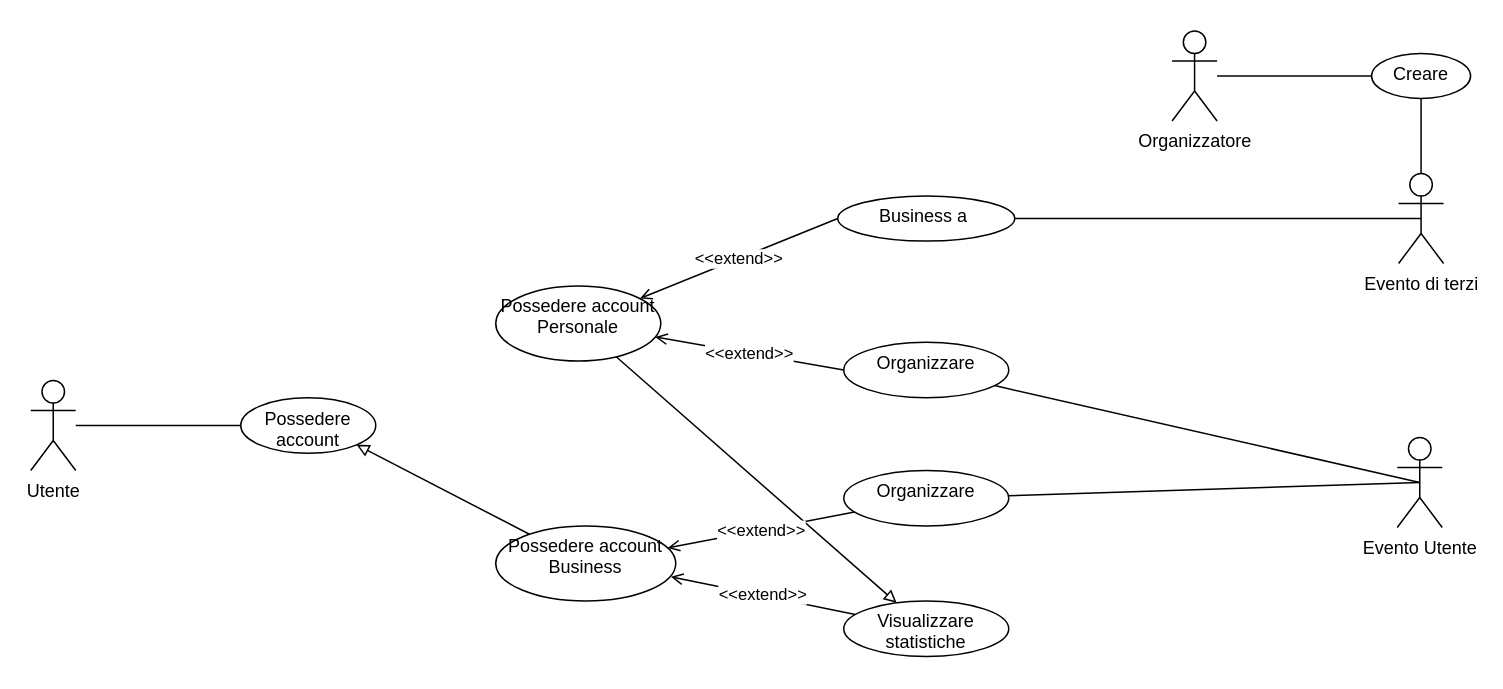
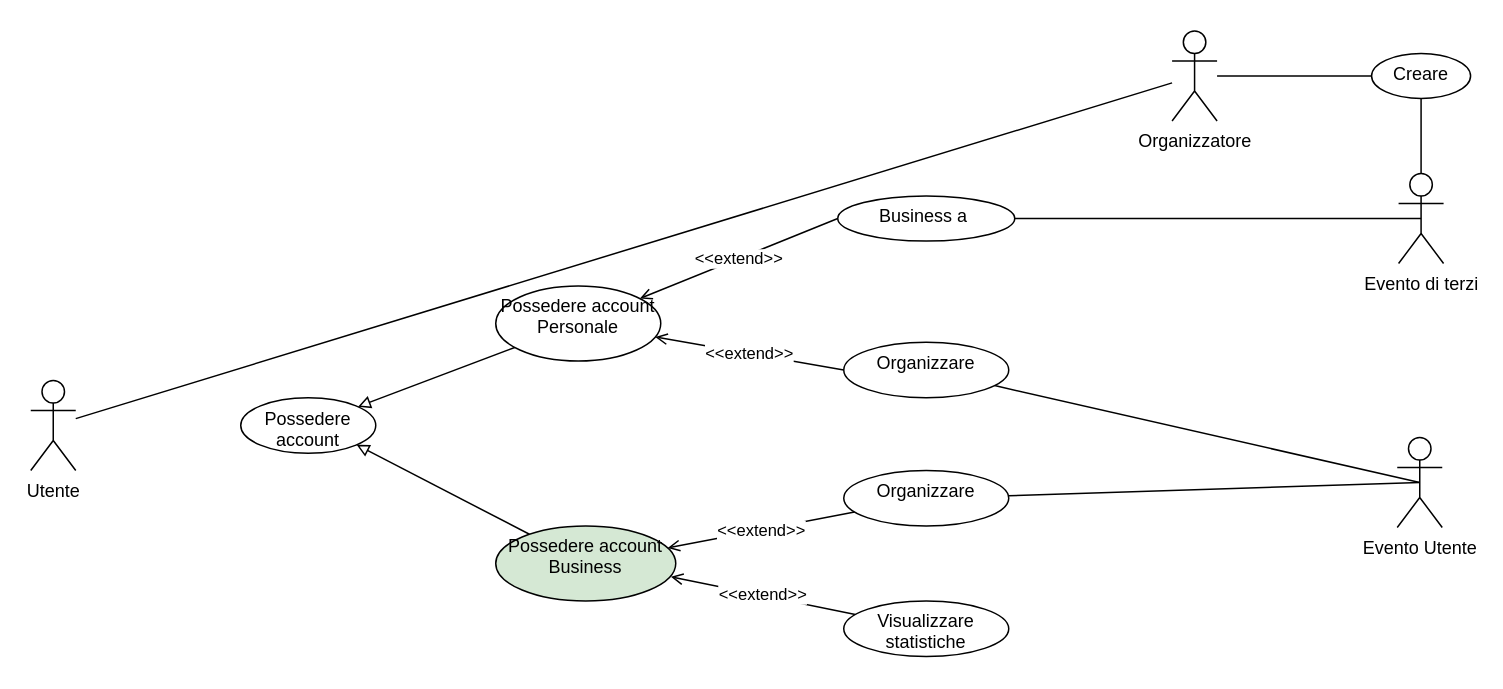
  <mxCell id="0" />
  <mxCell id="1" parent="0" />
- <mxCell id="2" value="" style="rounded=0;orthogonalLoop=1;jettySize=auto;html=1;endArrow=none;endFill=0;" parent="1" source="3" target="4" edge="1"><mxGeometry relative="1" as="geometry" /></mxCell>
+ <mxCell id="2" value="" style="rounded=0;orthogonalLoop=1;jettySize=auto;html=1;endArrow=none;endFill=0;" parent="1" source="3" target="22" edge="1"><mxGeometry relative="1" as="geometry" /></mxCell>
  <mxCell id="3" value="Utente" style="shape=umlActor;verticalLabelPosition=bottom;verticalAlign=top;html=1;" parent="1" vertex="1"><mxGeometry x="20" y="253" width="30" height="60" as="geometry" /></mxCell>
  <mxCell id="4" value="Possedere account" style="ellipse;whiteSpace=wrap;html=1;verticalAlign=top;" parent="1" vertex="1"><mxGeometry x="160" y="264.5" width="90" height="37" as="geometry" /></mxCell>
- <mxCell id="5" style="edgeStyle=none;rounded=0;orthogonalLoop=1;jettySize=auto;html=1;endArrow=block;endFill=0;" parent="1" source="8" target="19" edge="1"><mxGeometry relative="1" as="geometry" /></mxCell>
+ <mxCell id="5" style="edgeStyle=none;rounded=0;orthogonalLoop=1;jettySize=auto;html=1;endArrow=block;endFill=0;" parent="1" source="8" target="4" edge="1"><mxGeometry relative="1" as="geometry" /></mxCell>
  <mxCell id="6" value="&amp;lt;&amp;lt;extend&amp;gt;&amp;gt;" style="edgeStyle=none;rounded=0;orthogonalLoop=1;jettySize=auto;html=1;endArrow=open;endFill=0;exitX=0;exitY=0.5;exitDx=0;exitDy=0;" parent="1" source="14" target="8" edge="1"><mxGeometry relative="1" as="geometry" /></mxCell>
  <mxCell id="7" value="&lt;meta charset=&quot;utf-8&quot;&gt;&lt;span style=&quot;color: rgb(0, 0, 0); font-family: Helvetica; font-size: 11px; font-style: normal; font-variant-ligatures: normal; font-variant-caps: normal; font-weight: 400; letter-spacing: normal; orphans: 2; text-align: center; text-indent: 0px; text-transform: none; widows: 2; word-spacing: 0px; -webkit-text-stroke-width: 0px; background-color: rgb(255, 255, 255); text-decoration-thickness: initial; text-decoration-style: initial; text-decoration-color: initial; float: none; display: inline !important;&quot;&gt;&amp;lt;&amp;lt;extend&amp;gt;&amp;gt;&lt;/span&gt;" style="edgeStyle=none;rounded=0;orthogonalLoop=1;jettySize=auto;html=1;endArrow=open;endFill=0;exitX=0;exitY=0.5;exitDx=0;exitDy=0;" parent="1" source="12" target="8" edge="1"><mxGeometry relative="1" as="geometry" /></mxCell>
  <mxCell id="8" value="Possedere account Personale" style="ellipse;whiteSpace=wrap;html=1;verticalAlign=top;" parent="1" vertex="1"><mxGeometry x="330" y="190" width="110" height="50" as="geometry" /></mxCell>
  <mxCell id="9" style="edgeStyle=none;rounded=0;orthogonalLoop=1;jettySize=auto;html=1;entryX=1;entryY=1;entryDx=0;entryDy=0;endArrow=block;endFill=0;" parent="1" source="10" target="4" edge="1"><mxGeometry relative="1" as="geometry" /></mxCell>
- <mxCell id="10" value="Possedere account Business" style="ellipse;whiteSpace=wrap;html=1;verticalAlign=top;" parent="1" vertex="1"><mxGeometry x="330" y="350" width="120" height="50" as="geometry" /></mxCell>
+ <mxCell id="10" value="Possedere account Business" style="ellipse;whiteSpace=wrap;html=1;verticalAlign=top;fillColor=#d5e8d4;" parent="1" vertex="1"><mxGeometry x="330" y="350" width="120" height="50" as="geometry" /></mxCell>
  <mxCell id="11" style="rounded=0;orthogonalLoop=1;jettySize=auto;html=1;endArrow=none;endFill=0;entryX=0.5;entryY=0.5;entryDx=0;entryDy=0;entryPerimeter=0;" parent="1" source="12" target="20" edge="1"><mxGeometry relative="1" as="geometry" /></mxCell>
  <mxCell id="12" value="Organizzare" style="ellipse;whiteSpace=wrap;html=1;verticalAlign=top;" parent="1" vertex="1"><mxGeometry x="562" y="227.5" width="110" height="37" as="geometry" /></mxCell>
  <mxCell id="13" style="edgeStyle=none;rounded=0;orthogonalLoop=1;jettySize=auto;html=1;entryX=0.5;entryY=0.5;entryDx=0;entryDy=0;entryPerimeter=0;endArrow=none;endFill=0;exitX=1;exitY=0.5;exitDx=0;exitDy=0;" parent="1" source="14" target="23" edge="1"><mxGeometry relative="1" as="geometry"><mxPoint x="675.998" y="132.598" as="sourcePoint" /></mxGeometry></mxCell>
  <mxCell id="14" value="Business a&amp;nbsp;" style="ellipse;whiteSpace=wrap;html=1;verticalAlign=top;" parent="1" vertex="1"><mxGeometry x="558" y="130" width="118" height="30" as="geometry" /></mxCell>
  <mxCell id="15" value="&lt;meta charset=&quot;utf-8&quot;&gt;&lt;span style=&quot;color: rgb(0, 0, 0); font-family: Helvetica; font-size: 11px; font-style: normal; font-variant-ligatures: normal; font-variant-caps: normal; font-weight: 400; letter-spacing: normal; orphans: 2; text-align: center; text-indent: 0px; text-transform: none; widows: 2; word-spacing: 0px; -webkit-text-stroke-width: 0px; background-color: rgb(255, 255, 255); text-decoration-thickness: initial; text-decoration-style: initial; text-decoration-color: initial; float: none; display: inline !important;&quot;&gt;&amp;lt;&amp;lt;extend&amp;gt;&amp;gt;&lt;/span&gt;" style="edgeStyle=none;rounded=0;orthogonalLoop=1;jettySize=auto;html=1;endArrow=open;endFill=0;" parent="1" source="17" target="10" edge="1"><mxGeometry relative="1" as="geometry" /></mxCell>
  <mxCell id="16" style="edgeStyle=none;rounded=0;orthogonalLoop=1;jettySize=auto;html=1;endArrow=none;endFill=0;entryX=0.5;entryY=0.5;entryDx=0;entryDy=0;entryPerimeter=0;" parent="1" source="17" target="20" edge="1"><mxGeometry relative="1" as="geometry"><mxPoint x="940" y="320" as="targetPoint" /></mxGeometry></mxCell>
  <mxCell id="17" value="Organizzare" style="ellipse;whiteSpace=wrap;html=1;verticalAlign=top;" parent="1" vertex="1"><mxGeometry x="562" y="313" width="110" height="37" as="geometry" /></mxCell>
  <mxCell id="18" value="&lt;meta charset=&quot;utf-8&quot;&gt;&lt;span style=&quot;color: rgb(0, 0, 0); font-family: Helvetica; font-size: 11px; font-style: normal; font-variant-ligatures: normal; font-variant-caps: normal; font-weight: 400; letter-spacing: normal; orphans: 2; text-align: center; text-indent: 0px; text-transform: none; widows: 2; word-spacing: 0px; -webkit-text-stroke-width: 0px; background-color: rgb(255, 255, 255); text-decoration-thickness: initial; text-decoration-style: initial; text-decoration-color: initial; float: none; display: inline !important;&quot;&gt;&amp;lt;&amp;lt;extend&amp;gt;&amp;gt;&lt;/span&gt;" style="edgeStyle=none;rounded=0;orthogonalLoop=1;jettySize=auto;html=1;entryX=0.973;entryY=0.677;entryDx=0;entryDy=0;entryPerimeter=0;endArrow=open;endFill=0;" parent="1" source="19" target="10" edge="1"><mxGeometry relative="1" as="geometry" /></mxCell>
  <mxCell id="19" value="Visualizzare statistiche" style="ellipse;whiteSpace=wrap;html=1;verticalAlign=top;" parent="1" vertex="1"><mxGeometry x="562" y="400" width="110" height="37" as="geometry" /></mxCell>
  <mxCell id="20" value="Evento Utente" style="shape=umlActor;verticalLabelPosition=bottom;verticalAlign=top;html=1;" parent="1" vertex="1"><mxGeometry x="931" y="291" width="30" height="60" as="geometry" /></mxCell>
  <mxCell id="21" value="" style="edgeStyle=none;rounded=0;orthogonalLoop=1;jettySize=auto;html=1;endArrow=none;endFill=0;" parent="1" source="22" target="25" edge="1"><mxGeometry relative="1" as="geometry" /></mxCell>
  <mxCell id="22" value="Organizzatore" style="shape=umlActor;verticalLabelPosition=bottom;verticalAlign=top;html=1;" parent="1" vertex="1"><mxGeometry x="780.89" y="20" width="30" height="60" as="geometry" /></mxCell>
  <mxCell id="23" value="Evento di terzi" style="shape=umlActor;verticalLabelPosition=bottom;verticalAlign=top;html=1;" parent="1" vertex="1"><mxGeometry x="931.89" y="115" width="30" height="60" as="geometry" /></mxCell>
  <mxCell id="24" value="" style="edgeStyle=none;rounded=0;orthogonalLoop=1;jettySize=auto;html=1;endArrow=none;endFill=0;" parent="1" source="25" target="23" edge="1"><mxGeometry relative="1" as="geometry" /></mxCell>
  <mxCell id="25" value="Creare" style="ellipse;whiteSpace=wrap;html=1;verticalAlign=top;" parent="1" vertex="1"><mxGeometry x="913.89" y="35" width="66" height="30" as="geometry" /></mxCell>
